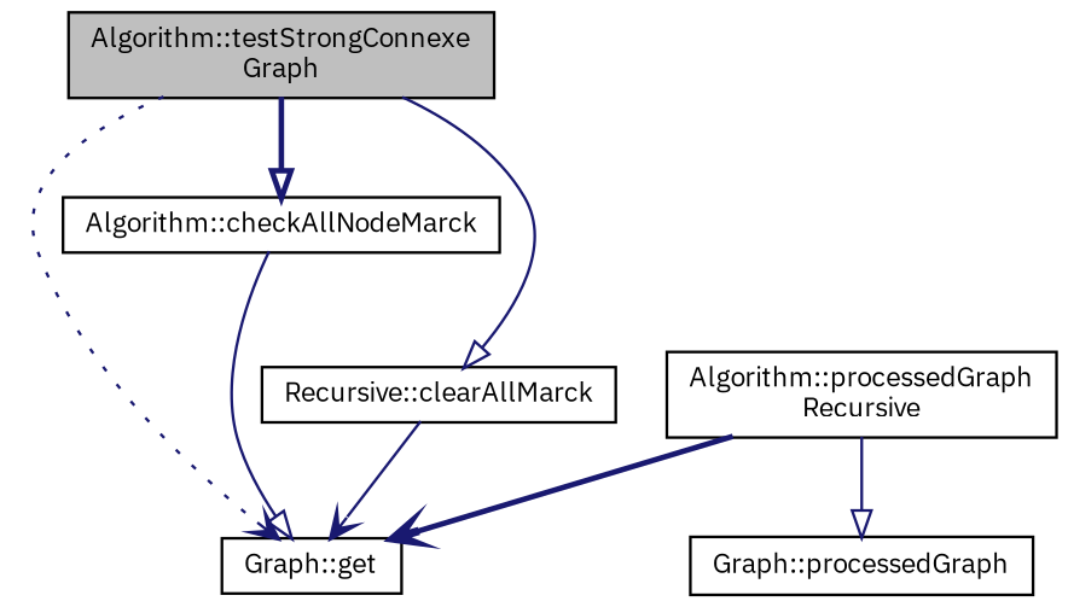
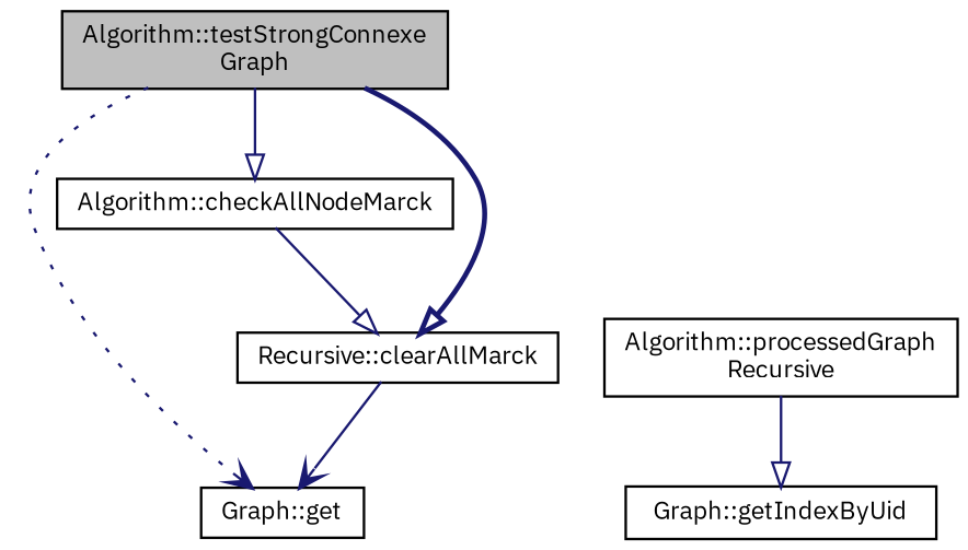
  digraph {
    fontname="IBM Plex Sans"
    rankdir=TB
    node [color=black fillcolor=white fontname="IBM Plex Sans" fontsize=10 shape=record style=filled]
    edge [arrowhead=onormal color=midnightblue fontname="IBM Plex Sans" fontsize=10 labelfontname=Helvetica labelfontsize=10 style=bold]
    n1 [fillcolor=grey75 fontcolor=black height=0.2 label="Algorithm::testStrongConnexe\lGraph" width=0.4]
    n2 [height=0.2 label="Recursive::clearAllMarck" width=0.4]
    n3 [height=0.2 label="Graph::get" width=0.4]
    n4 [height=0.2 label="Algorithm::checkAllNodeMarck" width=0.4]
    n5 [height=0.2 label="Algorithm::processedGraph\lRecursive" width=0.4]
-   n6 [height=0.2 label="Graph::processedGraph" width=0.4]
-   n1 -> n2 [style=solid]
+   n6 [height=0.2 label="Graph::getIndexByUid" width=0.4]
+   n1 -> n2
    n1 -> n3 [arrowhead=vee style=dotted]
-   n1 -> n4
+   n1 -> n4 [style=solid]
    n2 -> n3 [arrowhead=vee style=solid]
-   n4 -> n3 [style=solid]
-   n5 -> n3 [arrowhead=vee]
+   n4 -> n2 [style=solid]
    n5 -> n6 [style=solid]
  }
